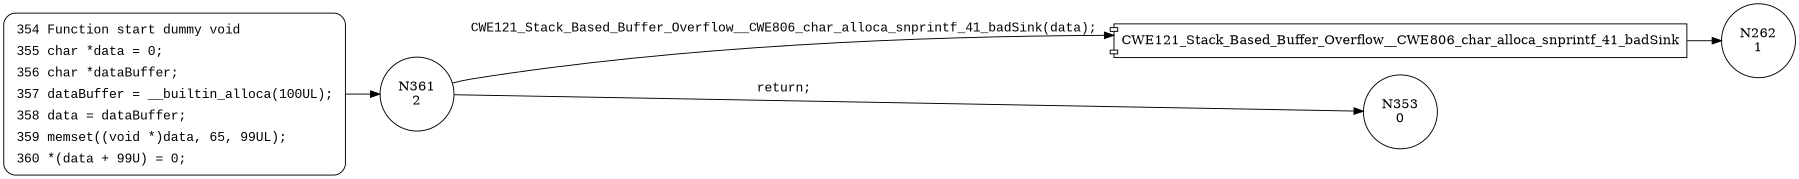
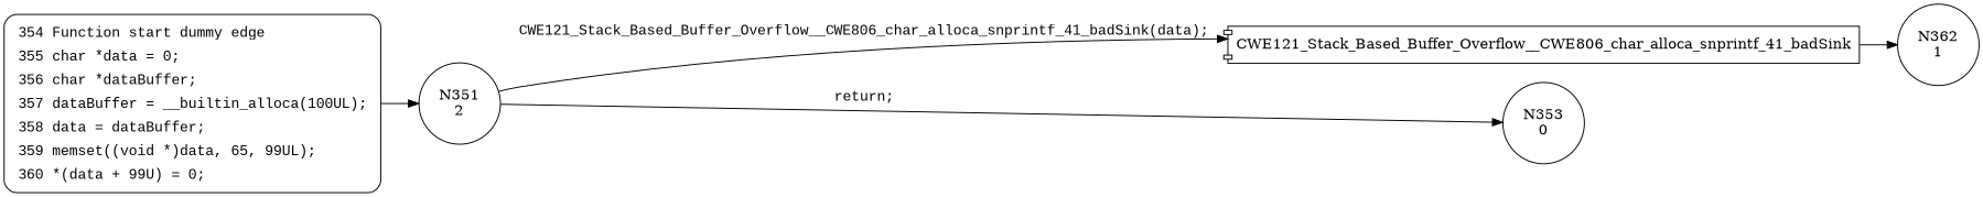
  digraph {
    rankdir=LR
    node [shape=circle]
    edge [fontname="Courier New"]
-   n1 [label="N361\n2"]
+   n1 [label="N351\n2"]
    n2 [label=CWE121_Stack_Based_Buffer_Overflow__CWE806_char_alloca_snprintf_41_badSink shape=component]
    n3 [label="N353\n0"]
-   n4 [label="N262\n1"]
-   n5 [fillcolor=white fontname="Courier New" label=<<table border="0" cellborder="0" cellpadding="3" bgcolor="white"><tr><td align="right">354</td><td align="left">Function start dummy void</td></tr><tr><td align="right">355</td><td align="left">char *data = 0;</td></tr><tr><td align="right">356</td><td align="left">char *dataBuffer;</td></tr><tr><td align="right">357</td><td align="left">dataBuffer = __builtin_alloca(100UL);</td></tr><tr><td align="right">358</td><td align="left">data = dataBuffer;</td></tr><tr><td align="right">359</td><td align="left">memset((void *)data, 65, 99UL);</td></tr><tr><td align="right">360</td><td align="left">*(data + 99U) = 0;</td></tr></table>> penwidth=1 shape=Mrecord style="filled,bold"]
+   n4 [label="N362\n1"]
+   n5 [fillcolor=white fontname="Courier New" label=<<table border="0" cellborder="0" cellpadding="3" bgcolor="white"><tr><td align="right">354</td><td align="left">Function start dummy edge</td></tr><tr><td align="right">355</td><td align="left">char *data = 0;</td></tr><tr><td align="right">356</td><td align="left">char *dataBuffer;</td></tr><tr><td align="right">357</td><td align="left">dataBuffer = __builtin_alloca(100UL);</td></tr><tr><td align="right">358</td><td align="left">data = dataBuffer;</td></tr><tr><td align="right">359</td><td align="left">memset((void *)data, 65, 99UL);</td></tr><tr><td align="right">360</td><td align="left">*(data + 99U) = 0;</td></tr></table>> penwidth=1 shape=Mrecord style="filled,bold"]
    n1 -> n2 [label="CWE121_Stack_Based_Buffer_Overflow__CWE806_char_alloca_snprintf_41_badSink(data);"]
    n1 -> n3 [label="return;"]
    n2 -> n4
    n5 -> n1 [fontname=""]
  }
